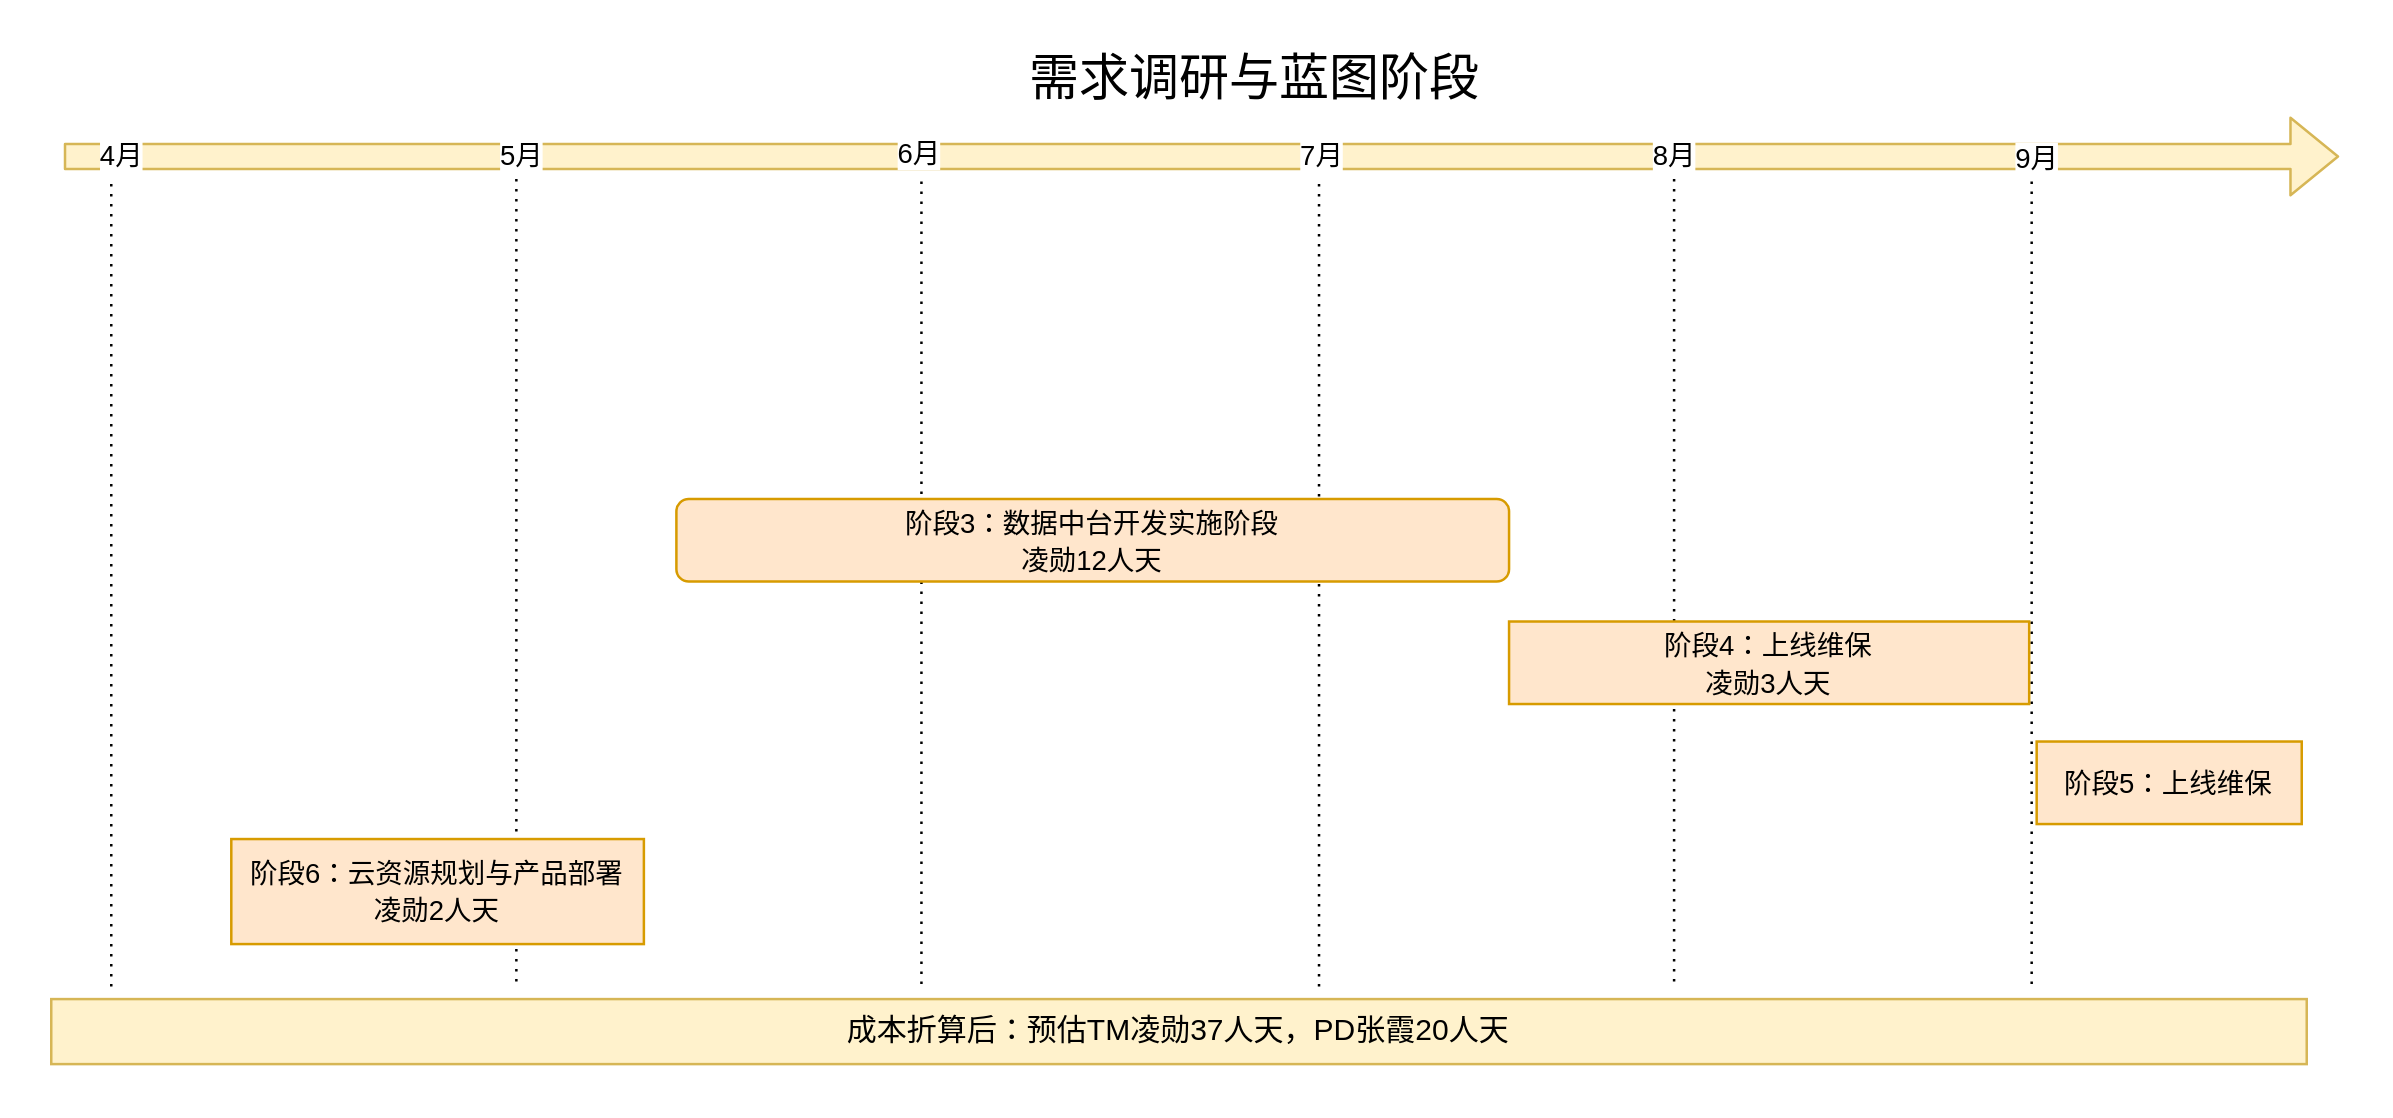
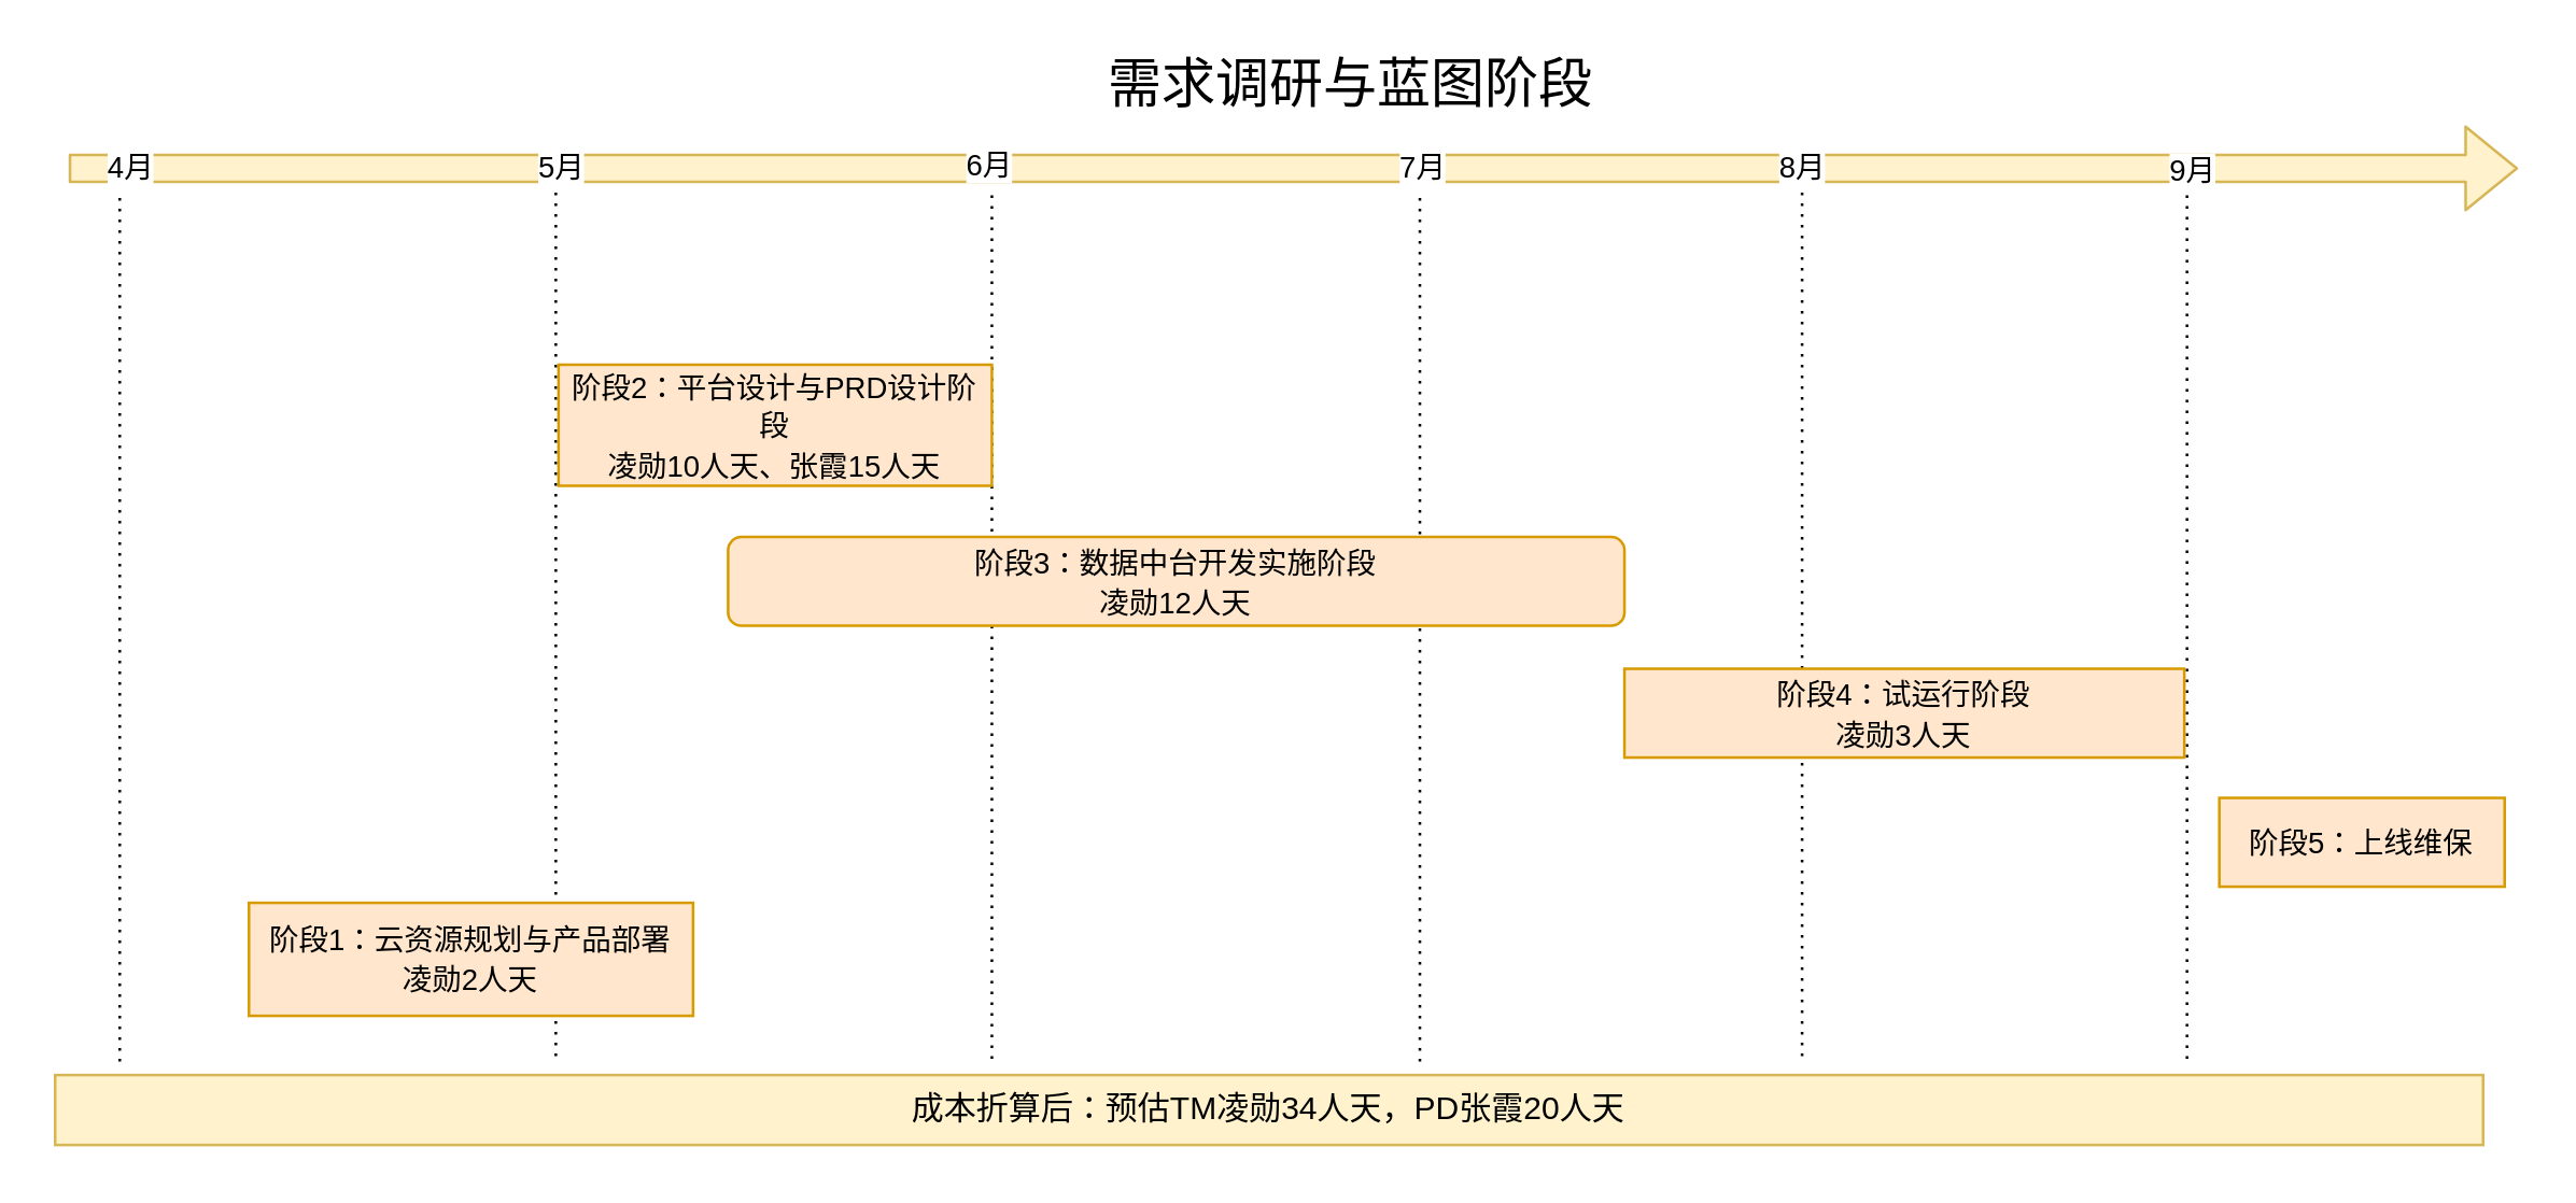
  <mxCell id="0" />
  <mxCell id="1" parent="0" />
  <mxCell id="2" value="" style="shape=flexArrow;endArrow=classic;html=1;fillColor=#fff2cc;strokeColor=#d6b656;" parent="1" edge="1"><mxGeometry width="50" height="50" relative="1" as="geometry"><mxPoint x="25" y="62" as="sourcePoint" /><mxPoint x="935" y="62" as="targetPoint" /></mxGeometry></mxCell>
  <mxCell id="3" value="4月" style="edgeLabel;html=1;align=center;verticalAlign=middle;resizable=0;points=[];" parent="2" vertex="1" connectable="0"><mxGeometry x="-0.951" y="1" relative="1" as="geometry"><mxPoint as="offset" /></mxGeometry></mxCell>
  <mxCell id="4" value="5月" style="edgeLabel;html=1;align=center;verticalAlign=middle;resizable=0;points=[];" parent="2" vertex="1" connectable="0"><mxGeometry x="-0.562" relative="1" as="geometry"><mxPoint x="-17" y="-1" as="offset" /></mxGeometry></mxCell>
  <mxCell id="5" value="6月" style="edgeLabel;html=1;align=center;verticalAlign=middle;resizable=0;points=[];" parent="2" vertex="1" connectable="0"><mxGeometry x="-0.168" y="2" relative="1" as="geometry"><mxPoint x="-38" as="offset" /></mxGeometry></mxCell>
  <mxCell id="6" value="7月" style="edgeLabel;html=1;align=center;verticalAlign=middle;resizable=0;points=[];" parent="2" vertex="1" connectable="0"><mxGeometry x="0.211" y="1" relative="1" as="geometry"><mxPoint x="-49" as="offset" /></mxGeometry></mxCell>
  <mxCell id="7" value="8月" style="edgeLabel;html=1;align=center;verticalAlign=middle;resizable=0;points=[];" parent="2" vertex="1" connectable="0"><mxGeometry x="0.557" y="1" relative="1" as="geometry"><mxPoint x="-65" as="offset" /></mxGeometry></mxCell>
  <mxCell id="8" value="9月" style="edgeLabel;html=1;align=center;verticalAlign=middle;resizable=0;points=[];" parent="2" vertex="1" connectable="0"><mxGeometry x="0.905" y="1" relative="1" as="geometry"><mxPoint x="-79" y="1" as="offset" /></mxGeometry></mxCell>
  <mxCell id="9" value="" style="endArrow=none;dashed=1;html=1;dashPattern=1 3;strokeWidth=1;" parent="1" edge="1"><mxGeometry width="50" height="50" relative="1" as="geometry"><mxPoint x="44" y="394" as="sourcePoint" /><mxPoint x="44" y="70" as="targetPoint" /></mxGeometry></mxCell>
  <mxCell id="10" value="" style="endArrow=none;dashed=1;html=1;dashPattern=1 3;strokeWidth=1;" parent="1" edge="1"><mxGeometry width="50" height="50" relative="1" as="geometry"><mxPoint x="206" y="392" as="sourcePoint" /><mxPoint x="206" y="68" as="targetPoint" /></mxGeometry></mxCell>
  <mxCell id="11" value="" style="endArrow=none;dashed=1;html=1;dashPattern=1 3;strokeWidth=1;" parent="1" edge="1"><mxGeometry width="50" height="50" relative="1" as="geometry"><mxPoint x="368" y="393" as="sourcePoint" /><mxPoint x="368" y="69" as="targetPoint" /></mxGeometry></mxCell>
  <mxCell id="12" value="" style="endArrow=none;dashed=1;html=1;dashPattern=1 3;strokeWidth=1;" parent="1" edge="1"><mxGeometry width="50" height="50" relative="1" as="geometry"><mxPoint x="527" y="394" as="sourcePoint" /><mxPoint x="527" y="70" as="targetPoint" /></mxGeometry></mxCell>
  <mxCell id="13" value="" style="endArrow=none;dashed=1;html=1;dashPattern=1 3;strokeWidth=1;" parent="1" edge="1"><mxGeometry width="50" height="50" relative="1" as="geometry"><mxPoint x="669" y="392" as="sourcePoint" /><mxPoint x="669" y="68" as="targetPoint" /></mxGeometry></mxCell>
  <mxCell id="14" value="" style="endArrow=none;dashed=1;html=1;dashPattern=1 3;strokeWidth=1;" parent="1" edge="1"><mxGeometry width="50" height="50" relative="1" as="geometry"><mxPoint x="812" y="393" as="sourcePoint" /><mxPoint x="812" y="69" as="targetPoint" /></mxGeometry></mxCell>
+ <mxCell id="15" value="&lt;font style=&quot;font-size: 11px&quot;&gt;阶段2：平台设计与PRD设计阶段&lt;br&gt;凌勋10人天、张霞15人天&lt;br&gt;&lt;/font&gt;" style="rounded=0;whiteSpace=wrap;html=1;strokeColor=#d79b00;fillColor=#ffe6cc;" parent="1" vertex="1"><mxGeometry x="207" y="135" width="161" height="45" as="geometry" /></mxCell>
  <mxCell id="16" value="&lt;font style=&quot;font-size: 11px&quot;&gt;阶段3：数据中台开发实施阶段&lt;br&gt;凌勋12人天&lt;br&gt;&lt;/font&gt;" style="whiteSpace=wrap;html=1;strokeColor=#d79b00;fillColor=#ffe6cc;rounded=1;" parent="1" vertex="1"><mxGeometry x="270" y="199" width="333" height="33" as="geometry" /></mxCell>
- <mxCell id="17" value="&lt;font style=&quot;font-size: 11px&quot;&gt;阶段4：上线维保&lt;br&gt;凌勋3人天&lt;br&gt;&lt;/font&gt;" style="rounded=0;whiteSpace=wrap;html=1;strokeColor=#d79b00;fillColor=#ffe6cc;" parent="1" vertex="1"><mxGeometry x="603" y="248" width="208" height="33" as="geometry" /></mxCell>
- <mxCell id="18" value="&lt;font style=&quot;font-size: 11px&quot;&gt;阶段5：上线维保&lt;/font&gt;" style="rounded=0;whiteSpace=wrap;html=1;strokeColor=#d79b00;fillColor=#ffe6cc;" parent="1" vertex="1"><mxGeometry x="814" y="296" width="106" height="33" as="geometry" /></mxCell>
- <mxCell id="19" value="&lt;font style=&quot;font-size: 11px&quot;&gt;阶段6：云资源规划与产品部署&lt;br&gt;凌勋2人天&lt;br&gt;&lt;/font&gt;" style="rounded=0;whiteSpace=wrap;html=1;strokeColor=#d79b00;fillColor=#ffe6cc;" parent="1" vertex="1"><mxGeometry x="92" y="335" width="165" height="42" as="geometry" /></mxCell>
- <mxCell id="20" value="成本折算后：预估TM凌勋37人天，PD张霞20人天" style="rounded=0;whiteSpace=wrap;html=1;fillColor=#fff2cc;strokeColor=#d6b656;" parent="1" vertex="1"><mxGeometry x="20" y="399" width="902" height="26" as="geometry" /></mxCell>
+ <mxCell id="17" value="&lt;font style=&quot;font-size: 11px&quot;&gt;阶段4：试运行阶段&lt;br&gt;凌勋3人天&lt;br&gt;&lt;/font&gt;" style="rounded=0;whiteSpace=wrap;html=1;strokeColor=#d79b00;fillColor=#ffe6cc;" parent="1" vertex="1"><mxGeometry x="603" y="248" width="208" height="33" as="geometry" /></mxCell>
+ <mxCell id="18" value="&lt;font style=&quot;font-size: 11px&quot;&gt;阶段5：上线维保&lt;/font&gt;" style="rounded=0;whiteSpace=wrap;html=1;strokeColor=#d79b00;fillColor=#ffe6cc;" parent="1" vertex="1"><mxGeometry x="824" y="296" width="106" height="33" as="geometry" /></mxCell>
+ <mxCell id="19" value="&lt;font style=&quot;font-size: 11px&quot;&gt;阶段1：云资源规划与产品部署&lt;br&gt;凌勋2人天&lt;br&gt;&lt;/font&gt;" style="rounded=0;whiteSpace=wrap;html=1;strokeColor=#d79b00;fillColor=#ffe6cc;" parent="1" vertex="1"><mxGeometry x="92" y="335" width="165" height="42" as="geometry" /></mxCell>
+ <mxCell id="20" value="成本折算后：预估TM凌勋34人天，PD张霞20人天" style="rounded=0;whiteSpace=wrap;html=1;fillColor=#fff2cc;strokeColor=#d6b656;" parent="1" vertex="1"><mxGeometry x="20" y="399" width="902" height="26" as="geometry" /></mxCell>
  <mxCell id="21" value="&lt;font style=&quot;font-size: 20px&quot;&gt;需求调研与蓝图阶段&lt;/font&gt;" style="text;html=1;strokeColor=none;fillColor=none;align=center;verticalAlign=middle;whiteSpace=wrap;rounded=0;" parent="1" vertex="1"><mxGeometry x="356" y="20" width="291" height="20" as="geometry" /></mxCell>
